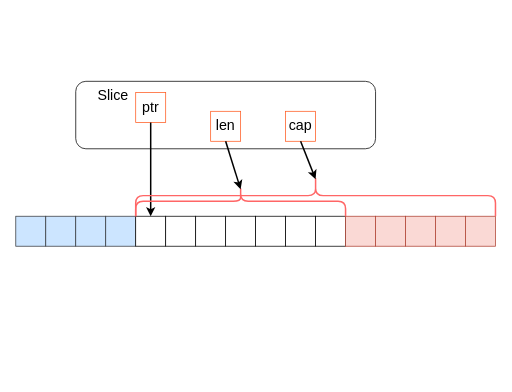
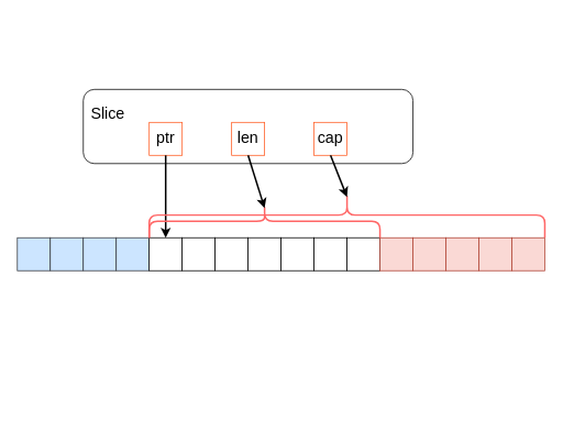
  <mxCell id="0" />
  <mxCell id="1" parent="0" />
  <mxCell id="2" value="" style="rounded=0;whiteSpace=wrap;html=1;fillColor=#cce5ff;strokeColor=#36393d;" vertex="1" parent="1"><mxGeometry x="20" y="288" width="40" height="40" as="geometry" /></mxCell>
  <mxCell id="3" value="" style="rounded=0;whiteSpace=wrap;html=1;fillColor=#cce5ff;strokeColor=#36393d;" vertex="1" parent="1"><mxGeometry x="60" y="288" width="40" height="40" as="geometry" /></mxCell>
  <mxCell id="4" value="" style="rounded=0;whiteSpace=wrap;html=1;fillColor=#cce5ff;strokeColor=#36393d;" vertex="1" parent="1"><mxGeometry x="100" y="288" width="40" height="40" as="geometry" /></mxCell>
  <mxCell id="5" value="" style="rounded=0;whiteSpace=wrap;html=1;fillColor=#cce5ff;strokeColor=#36393d;" vertex="1" parent="1"><mxGeometry x="140" y="288" width="40" height="40" as="geometry" /></mxCell>
  <mxCell id="6" value="" style="rounded=0;whiteSpace=wrap;html=1;" vertex="1" parent="1"><mxGeometry x="180" y="288" width="40" height="40" as="geometry" /></mxCell>
  <mxCell id="7" value="" style="rounded=0;whiteSpace=wrap;html=1;" vertex="1" parent="1"><mxGeometry x="220" y="288" width="40" height="40" as="geometry" /></mxCell>
  <mxCell id="8" value="" style="rounded=0;whiteSpace=wrap;html=1;" vertex="1" parent="1"><mxGeometry x="260" y="288" width="40" height="40" as="geometry" /></mxCell>
  <mxCell id="9" value="" style="rounded=0;whiteSpace=wrap;html=1;" vertex="1" parent="1"><mxGeometry x="300" y="288" width="40" height="40" as="geometry" /></mxCell>
  <mxCell id="10" value="" style="rounded=0;whiteSpace=wrap;html=1;" vertex="1" parent="1"><mxGeometry x="340" y="288" width="40" height="40" as="geometry" /></mxCell>
  <mxCell id="11" value="" style="rounded=0;whiteSpace=wrap;html=1;" vertex="1" parent="1"><mxGeometry x="380" y="288" width="40" height="40" as="geometry" /></mxCell>
  <mxCell id="12" value="" style="rounded=0;whiteSpace=wrap;html=1;" vertex="1" parent="1"><mxGeometry x="420" y="288" width="40" height="40" as="geometry" /></mxCell>
  <mxCell id="13" value="" style="rounded=0;whiteSpace=wrap;html=1;fillColor=#fad9d5;strokeColor=#ae4132;" vertex="1" parent="1"><mxGeometry x="460" y="288" width="40" height="40" as="geometry" /></mxCell>
  <mxCell id="14" value="" style="rounded=0;whiteSpace=wrap;html=1;fillColor=#fad9d5;strokeColor=#ae4132;" vertex="1" parent="1"><mxGeometry x="500" y="288" width="40" height="40" as="geometry" /></mxCell>
  <mxCell id="15" value="" style="rounded=0;whiteSpace=wrap;html=1;fillColor=#fad9d5;strokeColor=#ae4132;" vertex="1" parent="1"><mxGeometry x="540" y="288" width="40" height="40" as="geometry" /></mxCell>
  <mxCell id="16" value="" style="rounded=0;whiteSpace=wrap;html=1;fillColor=#fad9d5;strokeColor=#ae4132;" vertex="1" parent="1"><mxGeometry x="580" y="288" width="40" height="40" as="geometry" /></mxCell>
  <mxCell id="17" value="" style="rounded=0;whiteSpace=wrap;html=1;fillColor=#fad9d5;strokeColor=#ae4132;" vertex="1" parent="1"><mxGeometry x="620" y="288" width="40" height="40" as="geometry" /></mxCell>
  <mxCell id="18" value="" style="rounded=1;whiteSpace=wrap;html=1;" vertex="1" parent="1"><mxGeometry x="100" y="108" width="400" height="90" as="geometry" /></mxCell>
- <mxCell id="19" value="&lt;font style=&quot;font-size: 19px&quot;&gt;Slice&lt;/font&gt;" style="text;html=1;strokeColor=none;fillColor=none;align=center;verticalAlign=middle;whiteSpace=wrap;rounded=0;" vertex="1" parent="1"><mxGeometry x="130" y="118" width="40" height="20" as="geometry" /></mxCell>
+ <mxCell id="19" value="&lt;font style=&quot;font-size: 19px&quot;&gt;Slice&lt;/font&gt;" style="text;html=1;strokeColor=none;fillColor=none;align=center;verticalAlign=middle;whiteSpace=wrap;rounded=0;" vertex="1" parent="1"><mxGeometry x="110" y="128" width="40" height="20" as="geometry" /></mxCell>
  <mxCell id="20" value="&lt;font style=&quot;font-size: 19px&quot;&gt;cap&lt;/font&gt;" style="rounded=0;whiteSpace=wrap;html=1;strokeColor=#FF5A1F;" vertex="1" parent="1"><mxGeometry x="380" y="148" width="40" height="40" as="geometry" /></mxCell>
  <mxCell id="21" value="&lt;font style=&quot;font-size: 19px&quot;&gt;len&lt;/font&gt;" style="rounded=0;whiteSpace=wrap;html=1;strokeColor=#FF5A1F;" vertex="1" parent="1"><mxGeometry x="280" y="148" width="40" height="40" as="geometry" /></mxCell>
- <mxCell id="22" value="&lt;font style=&quot;font-size: 19px&quot;&gt;ptr&lt;/font&gt;" style="rounded=0;whiteSpace=wrap;html=1;strokeColor=#FF5A1F;" vertex="1" parent="1"><mxGeometry x="180" y="123" width="40" height="40" as="geometry" /></mxCell>
+ <mxCell id="22" value="&lt;font style=&quot;font-size: 19px&quot;&gt;ptr&lt;/font&gt;" style="rounded=0;whiteSpace=wrap;html=1;strokeColor=#FF5A1F;" vertex="1" parent="1"><mxGeometry x="180" y="148" width="40" height="40" as="geometry" /></mxCell>
  <mxCell id="23" value="" style="endArrow=classic;html=1;exitX=0.5;exitY=1;exitDx=0;exitDy=0;entryX=0.5;entryY=0;entryDx=0;entryDy=0;strokeWidth=2;" edge="1" parent="1" source="22" target="6"><mxGeometry width="50" height="50" relative="1" as="geometry"><mxPoint x="330" y="248" as="sourcePoint" /><mxPoint x="380" y="198" as="targetPoint" /></mxGeometry></mxCell>
  <mxCell id="24" value="" style="shape=curlyBracket;whiteSpace=wrap;html=1;rounded=1;strokeColor=#FF6666;rotation=90;strokeWidth=2;" vertex="1" parent="1"><mxGeometry x="300" y="128" width="40" height="280" as="geometry" /></mxCell>
  <mxCell id="25" value="" style="endArrow=classic;html=1;strokeWidth=2;exitX=0.5;exitY=1;exitDx=0;exitDy=0;entryX=0.1;entryY=0.5;entryDx=0;entryDy=0;entryPerimeter=0;" edge="1" parent="1" source="21" target="24"><mxGeometry width="50" height="50" relative="1" as="geometry"><mxPoint x="330" y="248" as="sourcePoint" /><mxPoint x="380" y="198" as="targetPoint" /></mxGeometry></mxCell>
  <mxCell id="26" value="" style="shape=curlyBracket;whiteSpace=wrap;html=1;rounded=1;strokeColor=#FF6666;rotation=90;strokeWidth=2;" vertex="1" parent="1"><mxGeometry x="392.5" y="20.5" width="55" height="480" as="geometry" /></mxCell>
  <mxCell id="27" value="" style="endArrow=classic;html=1;strokeWidth=2;exitX=0.5;exitY=1;exitDx=0;exitDy=0;entryX=0.1;entryY=0.5;entryDx=0;entryDy=0;entryPerimeter=0;" edge="1" parent="1" source="20" target="26"><mxGeometry width="50" height="50" relative="1" as="geometry"><mxPoint x="330" y="248" as="sourcePoint" /><mxPoint x="380" y="198" as="targetPoint" /></mxGeometry></mxCell>
